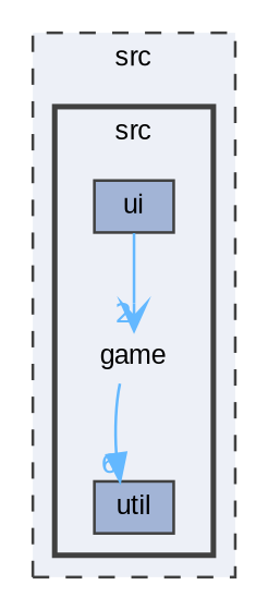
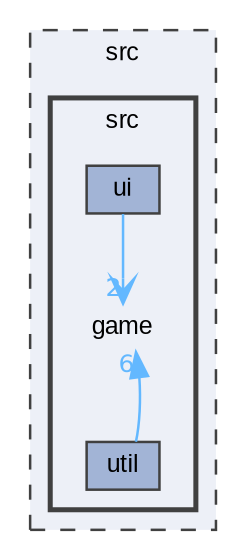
  digraph {
    compound=true
    fontname="Liberation Sans"
    node [fontname="Liberation Sans" fontsize=10 shape=box color=grey25 fillcolor="#a2b4d6" style=filled]
    edge [color=steelblue1 fontcolor=steelblue1 fontname="Liberation Sans" fontsize=10 labeldistance=1.5 labelfontname=Helvetica labelfontsize=10]
    n1 [height=0.2 label=game shape=plaintext width=0.4 color="" fillcolor="" style=""]
    n2 [height=0.2 label=ui width=0.4]
    n3 [height=0.2 label=util width=0.4]
    subgraph cluster_1 {
      bgcolor="#edf0f7"
      fontsize=10
      label=src
      pencolor=grey25
      style="filled,dashed"
      subgraph cluster_2 {
        bgcolor="#edf0f7"
        fontsize=10
        label=src
        pencolor=grey25
        style="filled,bold"
        n1
        n2
        n3
      }
    }
-   n1 -> n3 [arrowhead=normal headlabel=6]
+   n3 -> n1 [arrowhead=normal headlabel=6]
    n2 -> n1 [arrowhead=vee headlabel=2]
  }
